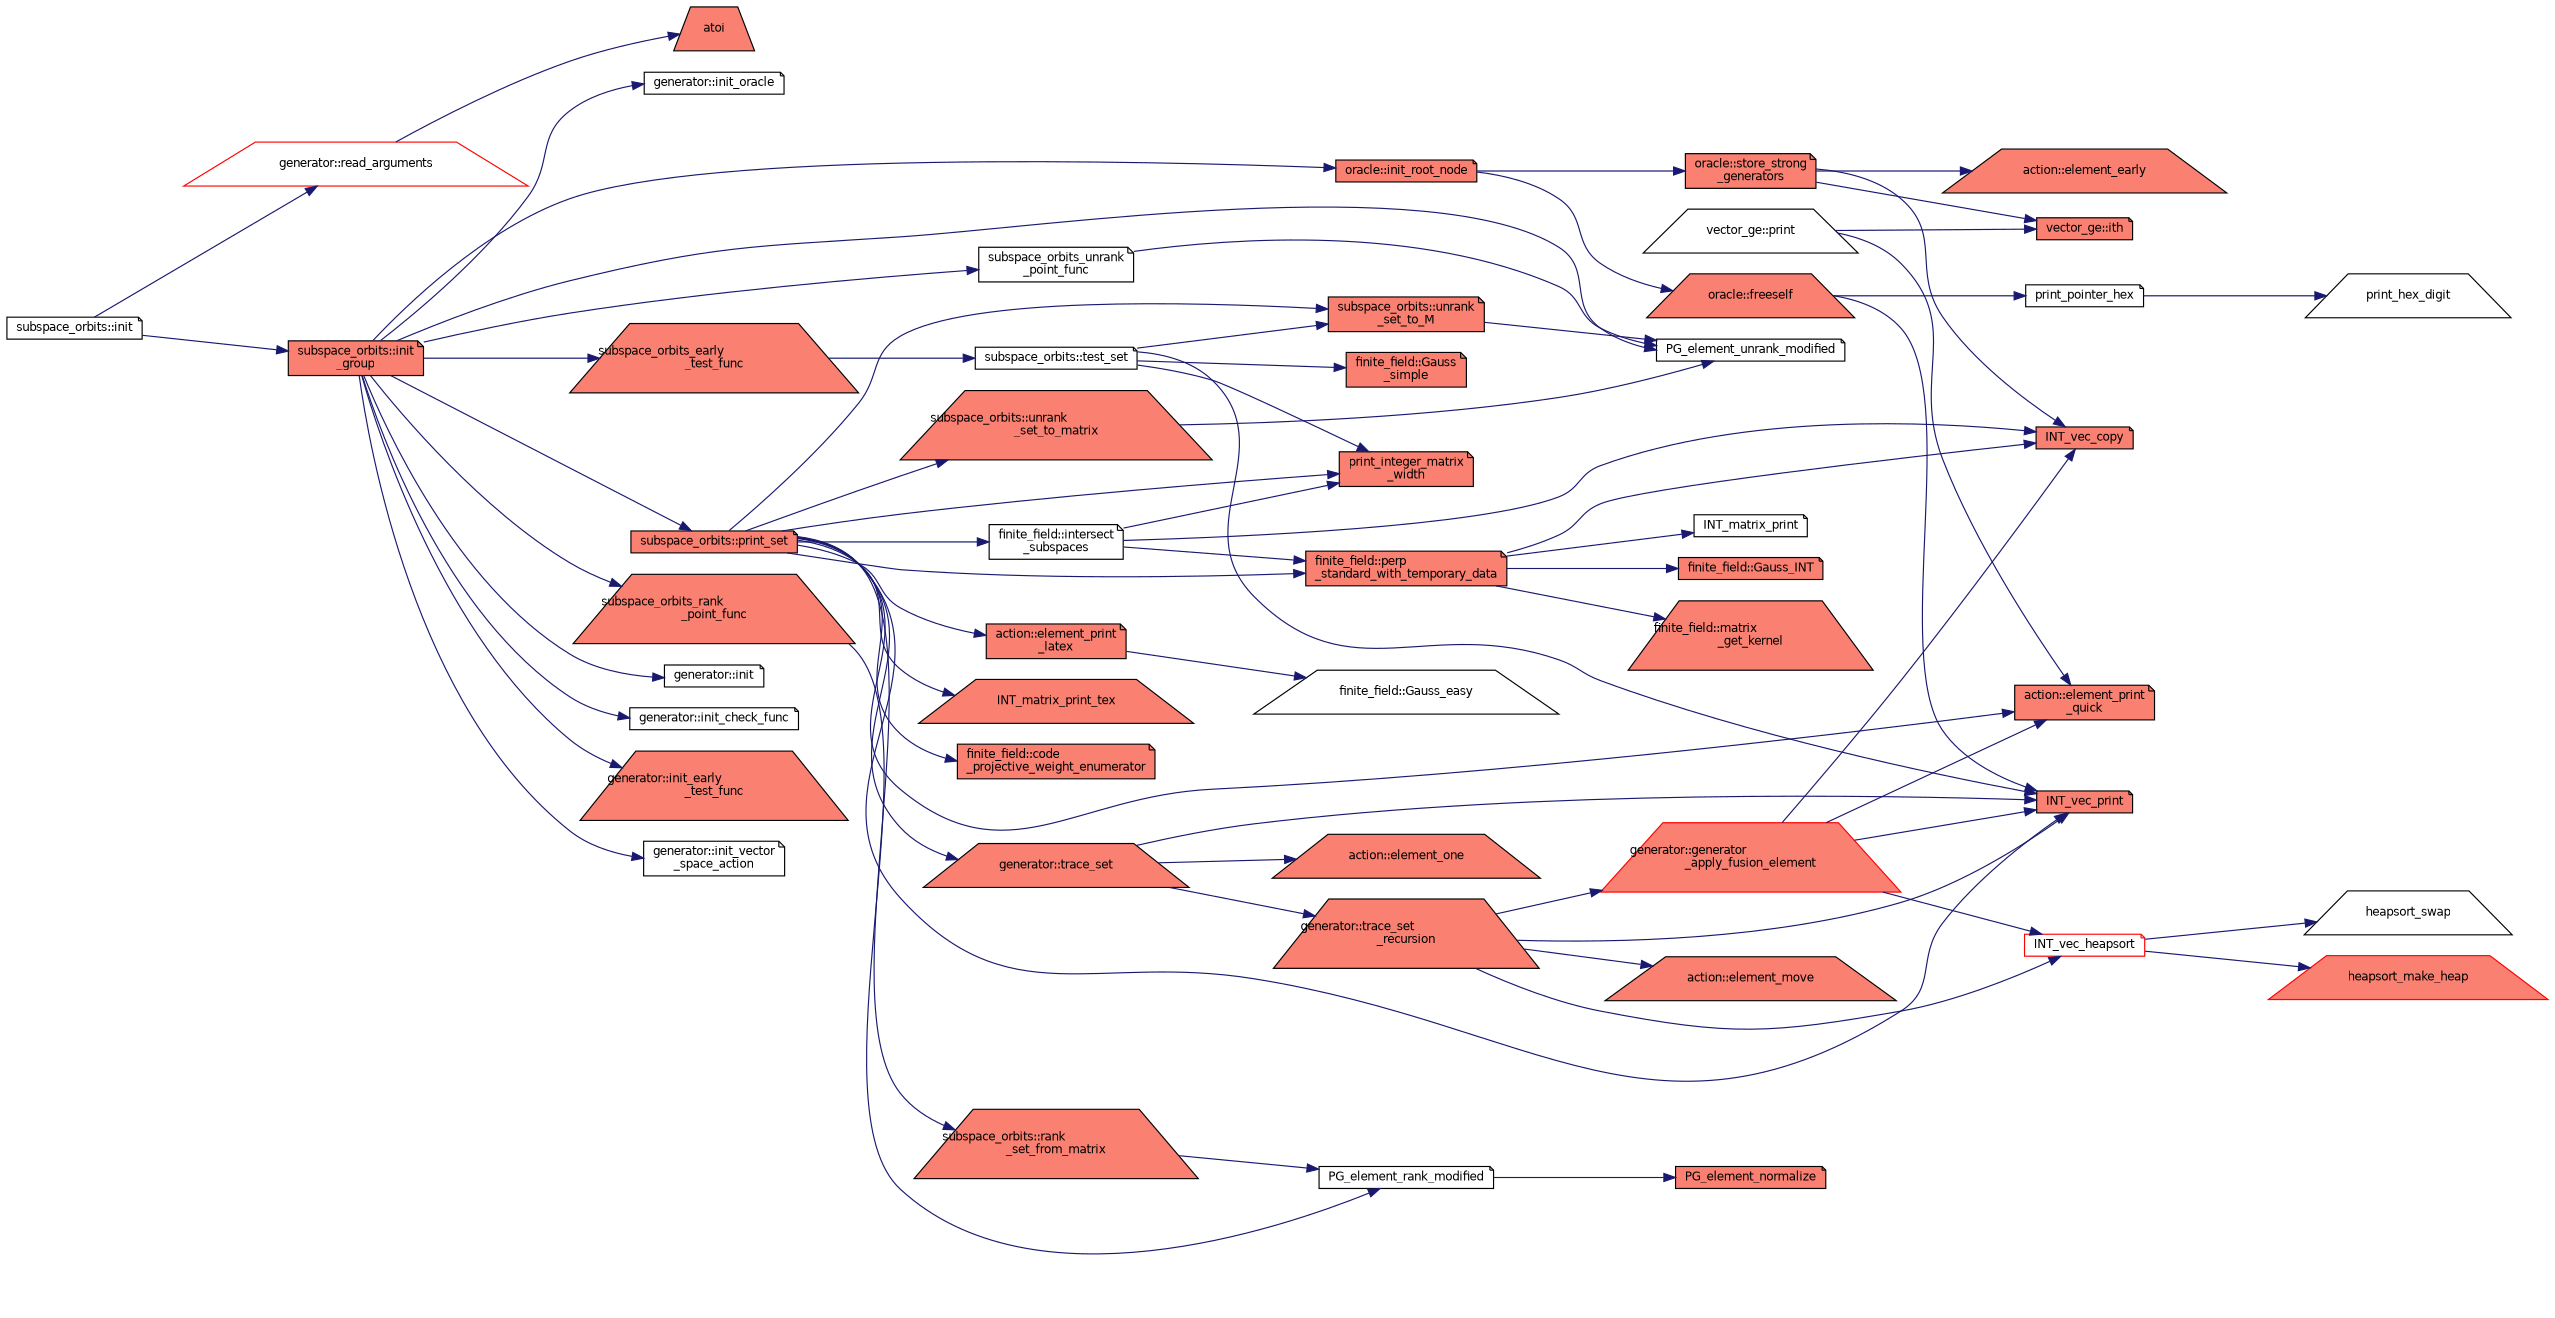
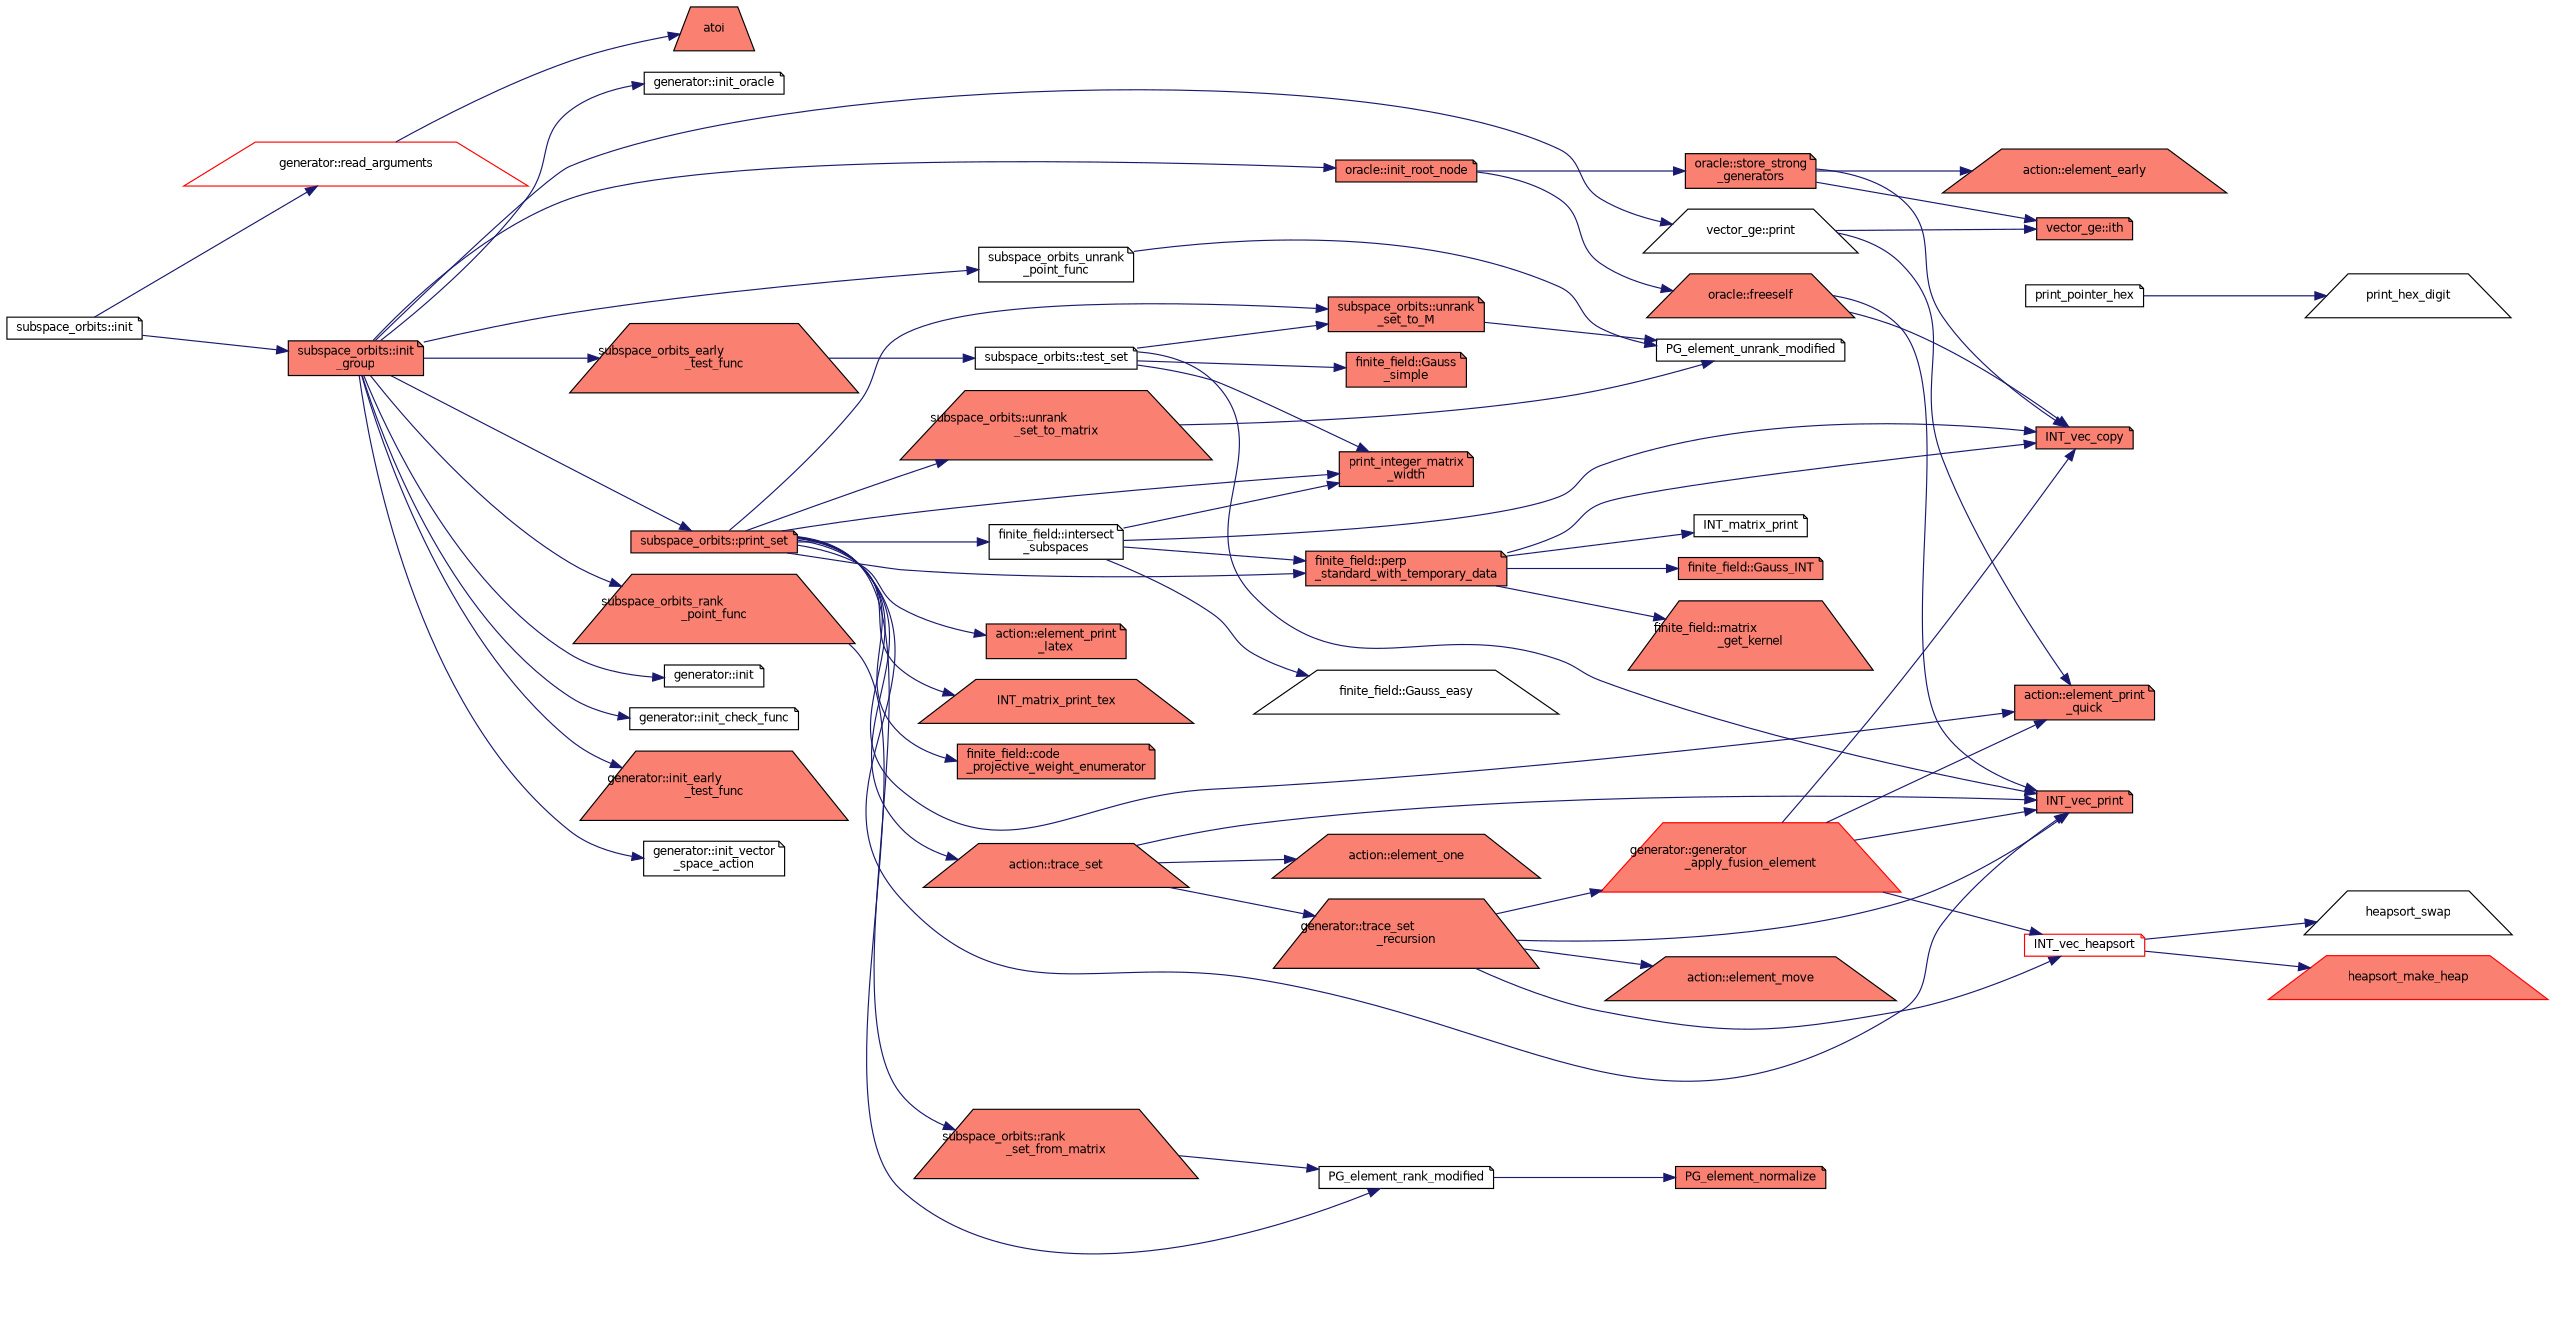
  digraph {
    rankdir=LR
    node [color=black fillcolor=salmon fontname=Helvetica fontsize=10 shape=note style=filled]
    edge [color=midnightblue fontname=Helvetica fontsize=10 labelfontname=Helvetica labelfontsize=10 style=solid]
    n1 [fillcolor=white fontcolor=black height=0.2 label="subspace_orbits::init" width=0.4]
    n2 [color=red fillcolor=white height=0.2 label="generator::read_arguments" shape=trapezium width=0.4]
    n3 [height=0.2 label="subspace_orbits::init\l_group" width=0.4]
    n4 [height=0.2 label=atoi shape=trapezium width=0.4]
    n5 [fillcolor=white height=0.2 label="vector_ge::print" shape=trapezium width=0.4]
    n6 [fillcolor=white height=0.2 label="generator::init" width=0.4]
    n7 [fillcolor=white height=0.2 label="generator::init_check_func" width=0.4]
    n8 [height=0.2 label="generator::init_early\l_test_func" shape=trapezium width=0.4]
    n9 [height=0.2 label="subspace_orbits_early\l_test_func" shape=trapezium width=0.4]
    n10 [fillcolor=white height=0.2 label="generator::init_vector\l_space_action" width=0.4]
    n11 [height=0.2 label="subspace_orbits_rank\l_point_func" shape=trapezium width=0.4]
    n12 [fillcolor=white height=0.2 label="subspace_orbits_unrank\l_point_func" width=0.4]
    n13 [height=0.2 label="subspace_orbits::print_set" width=0.4]
    n14 [fillcolor=white height=0.2 label="generator::init_oracle" width=0.4]
    n15 [height=0.2 label="oracle::init_root_node" width=0.4]
    n16 [height=0.2 label="action::element_print\l_quick" width=0.4]
    n17 [height=0.2 label="vector_ge::ith" width=0.4]
    n18 [fillcolor=white height=0.2 label="subspace_orbits::test_set" width=0.4]
    n19 [fillcolor=white height=0.2 label=PG_element_rank_modified width=0.4]
    n20 [fillcolor=white height=0.2 label=PG_element_unrank_modified width=0.4]
    n21 [height=0.2 label=INT_vec_print width=0.4]
    n22 [height=0.2 label="subspace_orbits::unrank\l_set_to_M" width=0.4]
    n23 [height=0.2 label="print_integer_matrix\l_width" width=0.4]
    n24 [height=0.2 label=INT_matrix_print_tex shape=trapezium width=0.4]
    n25 [height=0.2 label="finite_field::code\l_projective_weight_enumerator" width=0.4]
    n26 [height=0.2 label="finite_field::perp\l_standard_with_temporary_data" width=0.4]
    n27 [height=0.2 label="subspace_orbits::rank\l_set_from_matrix" shape=trapezium width=0.4]
-   n28 [height=0.2 label="generator::trace_set" shape=trapezium width=0.4]
+   n28 [height=0.2 label="action::trace_set" shape=trapezium width=0.4]
    n29 [height=0.2 label="subspace_orbits::unrank\l_set_to_matrix" shape=trapezium width=0.4]
    n30 [height=0.2 label="action::element_print\l_latex" width=0.4]
    n31 [fillcolor=white height=0.2 label="finite_field::intersect\l_subspaces" width=0.4]
    n32 [height=0.2 label="oracle::freeself" shape=trapezium width=0.4]
    n33 [height=0.2 label="oracle::store_strong\l_generators" width=0.4]
    n34 [height=0.2 label="finite_field::Gauss\l_simple" width=0.4]
    n35 [height=0.2 label=PG_element_normalize width=0.4]
    n36 [fillcolor=white height=0.2 label="finite_field::Gauss_easy" shape=trapezium width=0.4]
    n37 [height=0.2 label=INT_vec_copy width=0.4]
    n38 [fillcolor=white height=0.2 label=INT_matrix_print width=0.4]
    n39 [height=0.2 label="finite_field::Gauss_INT" width=0.4]
    n40 [height=0.2 label="finite_field::matrix\l_get_kernel" shape=trapezium width=0.4]
    n41 [height=0.2 label="action::element_one" shape=trapezium width=0.4]
    n42 [height=0.2 label="generator::trace_set\l_recursion" shape=trapezium width=0.4]
    n43 [color=red fillcolor=white height=0.2 label=INT_vec_heapsort width=0.4]
    n44 [color=red height=0.2 label="generator::generator\l_apply_fusion_element" shape=trapezium width=0.4]
    n45 [height=0.2 label="action::element_move" shape=trapezium width=0.4]
    n46 [color=red height=0.2 label=heapsort_make_heap shape=trapezium width=0.4]
    n47 [fillcolor=white height=0.2 label=heapsort_swap shape=trapezium width=0.4]
    n48 [fillcolor=white height=0.2 label=print_pointer_hex width=0.4]
    n49 [height=0.2 label="action::element_early" shape=trapezium width=0.4]
    n50 [fillcolor=white height=0.2 label=print_hex_digit shape=trapezium width=0.4]
    n1 -> n2
    n1 -> n3
    n2 -> n4
-   n3 -> n20
+   n3 -> n5
    n3 -> n6
    n3 -> n7
    n3 -> n8
    n3 -> n9
    n3 -> n10
    n3 -> n11
    n3 -> n12
    n3 -> n13
    n3 -> n14
    n3 -> n15
    n5 -> n16
    n5 -> n17
    n9 -> n18
    n11 -> n19
    n12 -> n20
    n13 -> n16
    n13 -> n21
    n13 -> n22
    n13 -> n23
    n13 -> n24
    n13 -> n25
    n13 -> n26
    n13 -> n27
    n13 -> n28
    n13 -> n29
    n13 -> n30
    n13 -> n31
    n15 -> n32
    n15 -> n33
    n18 -> n21
    n18 -> n22
    n18 -> n23
    n18 -> n34
    n19 -> n35
    n22 -> n20
    n26 -> n37
    n26 -> n38
    n26 -> n39
    n26 -> n40
    n27 -> n19
    n28 -> n21
    n28 -> n41
    n28 -> n42
    n29 -> n20
    n31 -> n23
    n31 -> n26
-   n30 -> n36
+   n31 -> n36
    n31 -> n37
    n32 -> n21
-   n32 -> n48
+   n32 -> n37
    n33 -> n17
    n33 -> n37
    n33 -> n49
    n42 -> n21
    n42 -> n43
    n42 -> n44
    n42 -> n45
    n43 -> n46
    n43 -> n47
    n44 -> n16
    n44 -> n21
    n44 -> n37
    n44 -> n43
    n48 -> n50
  }
